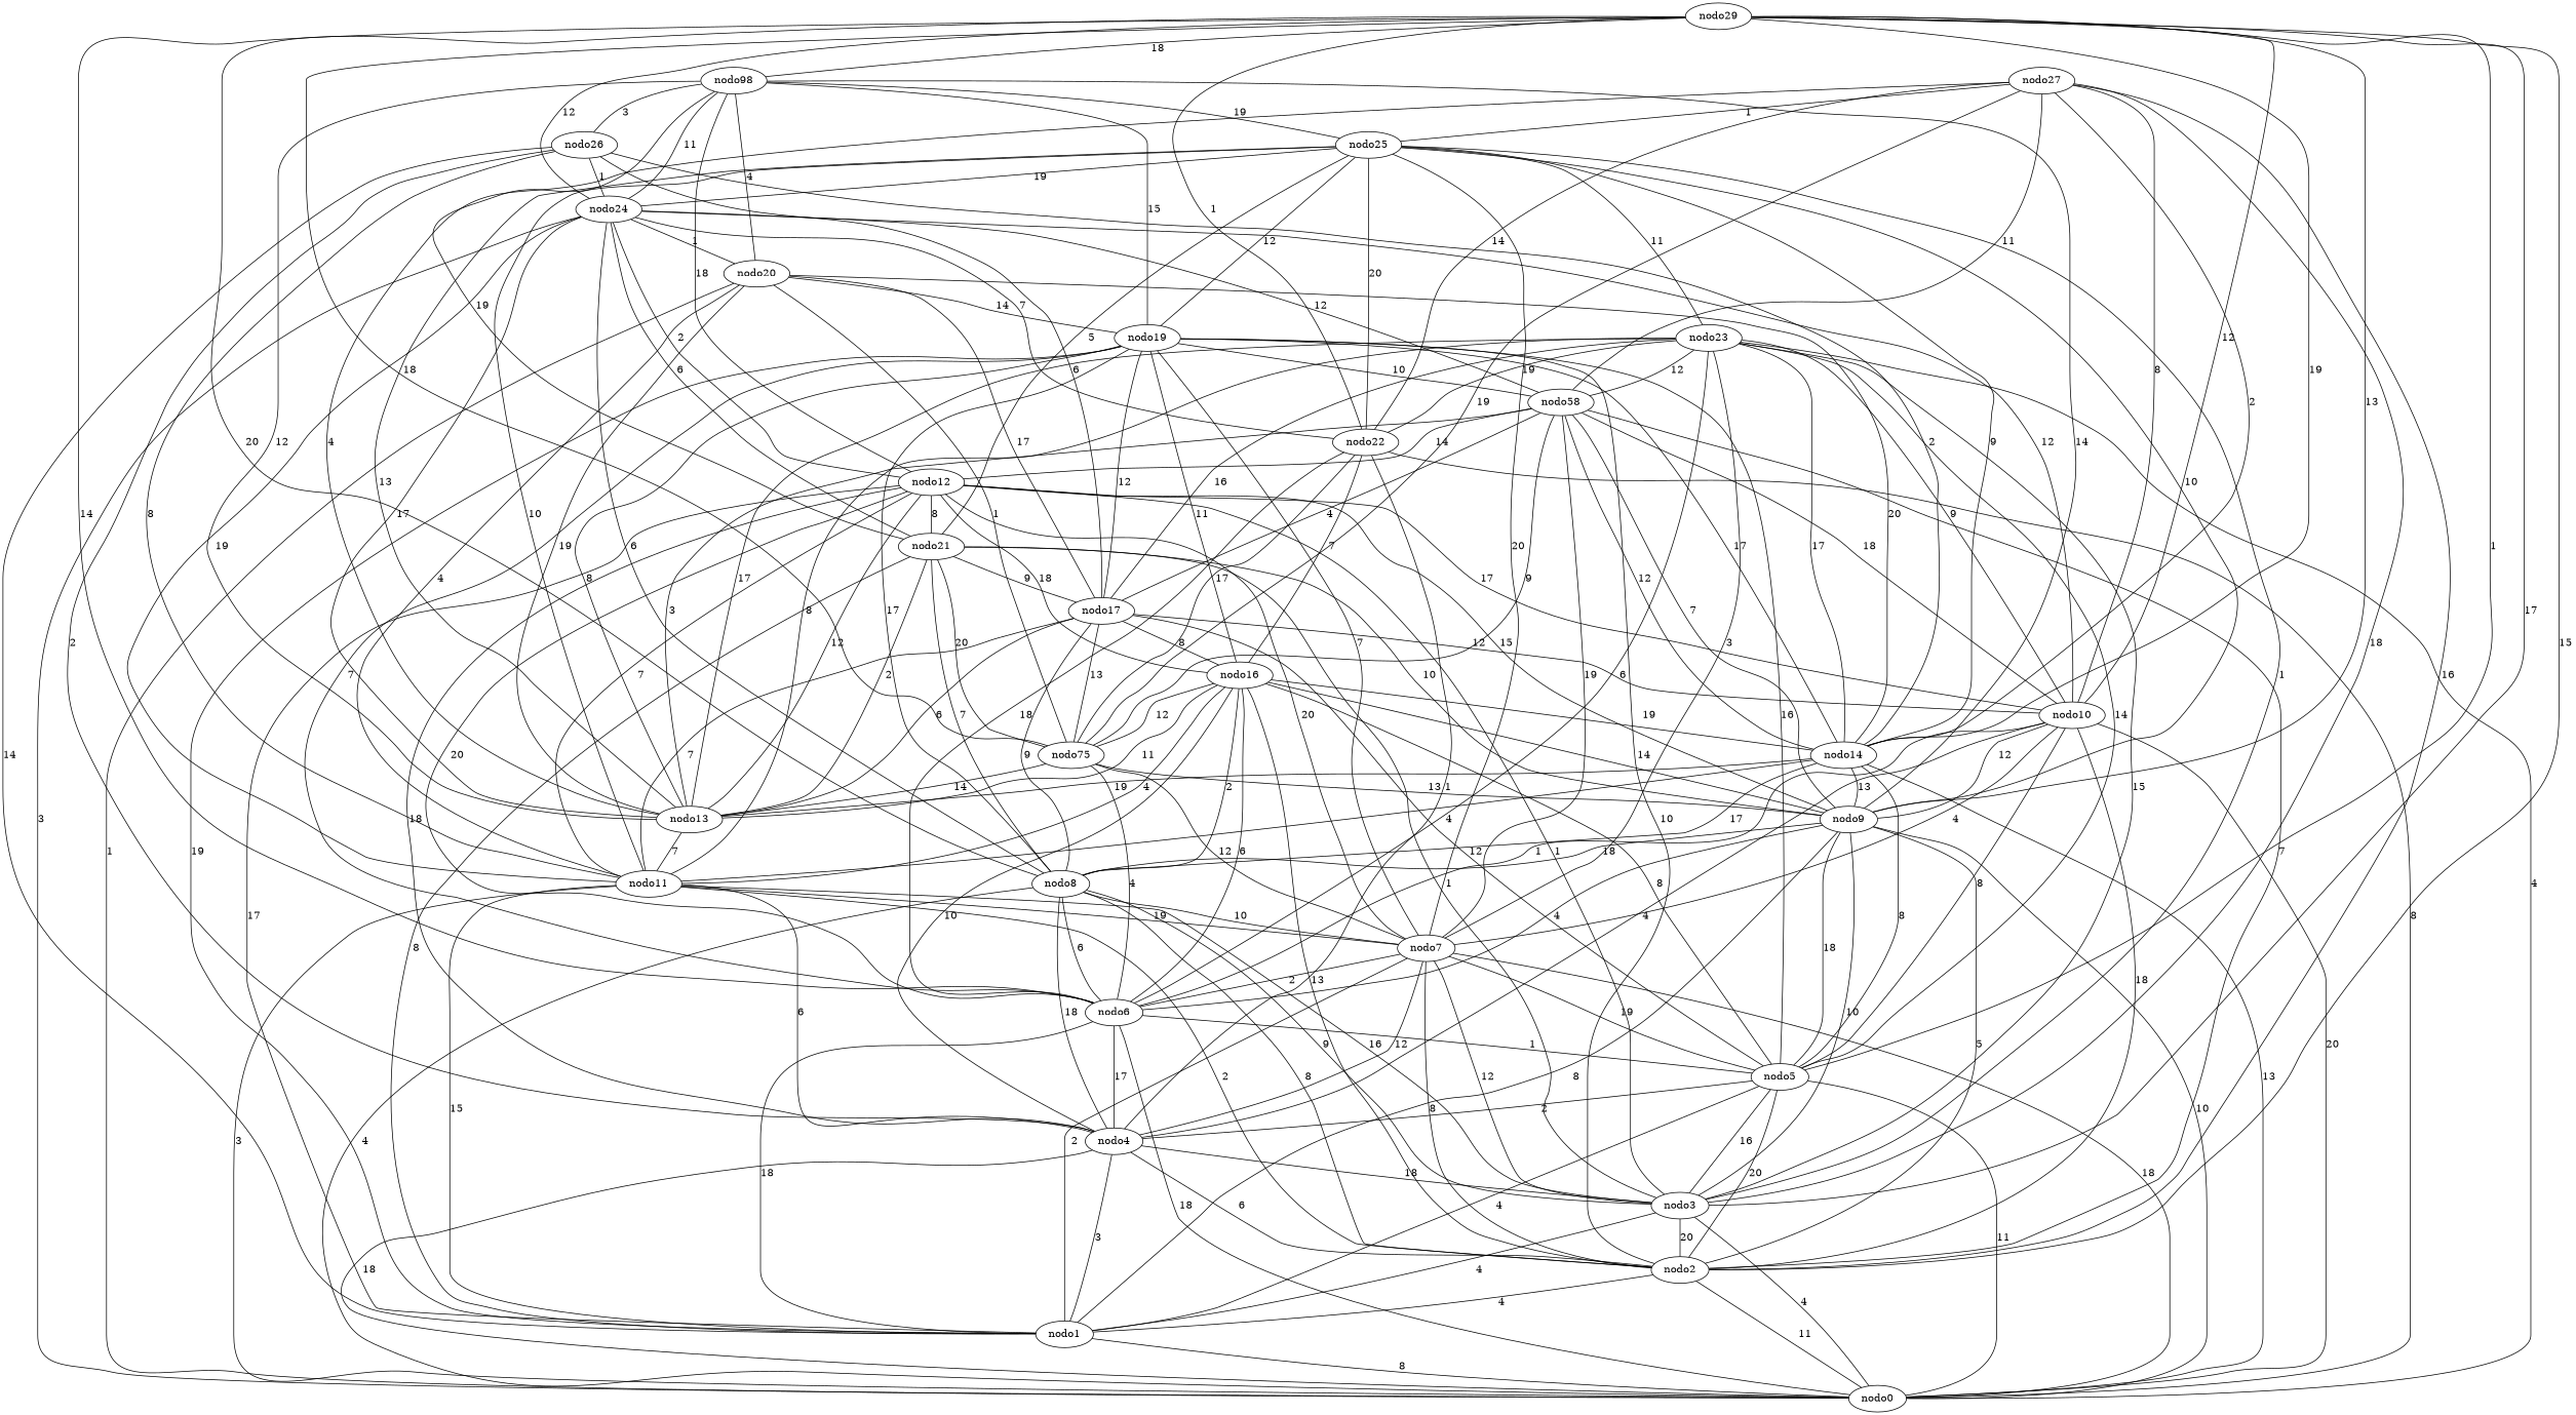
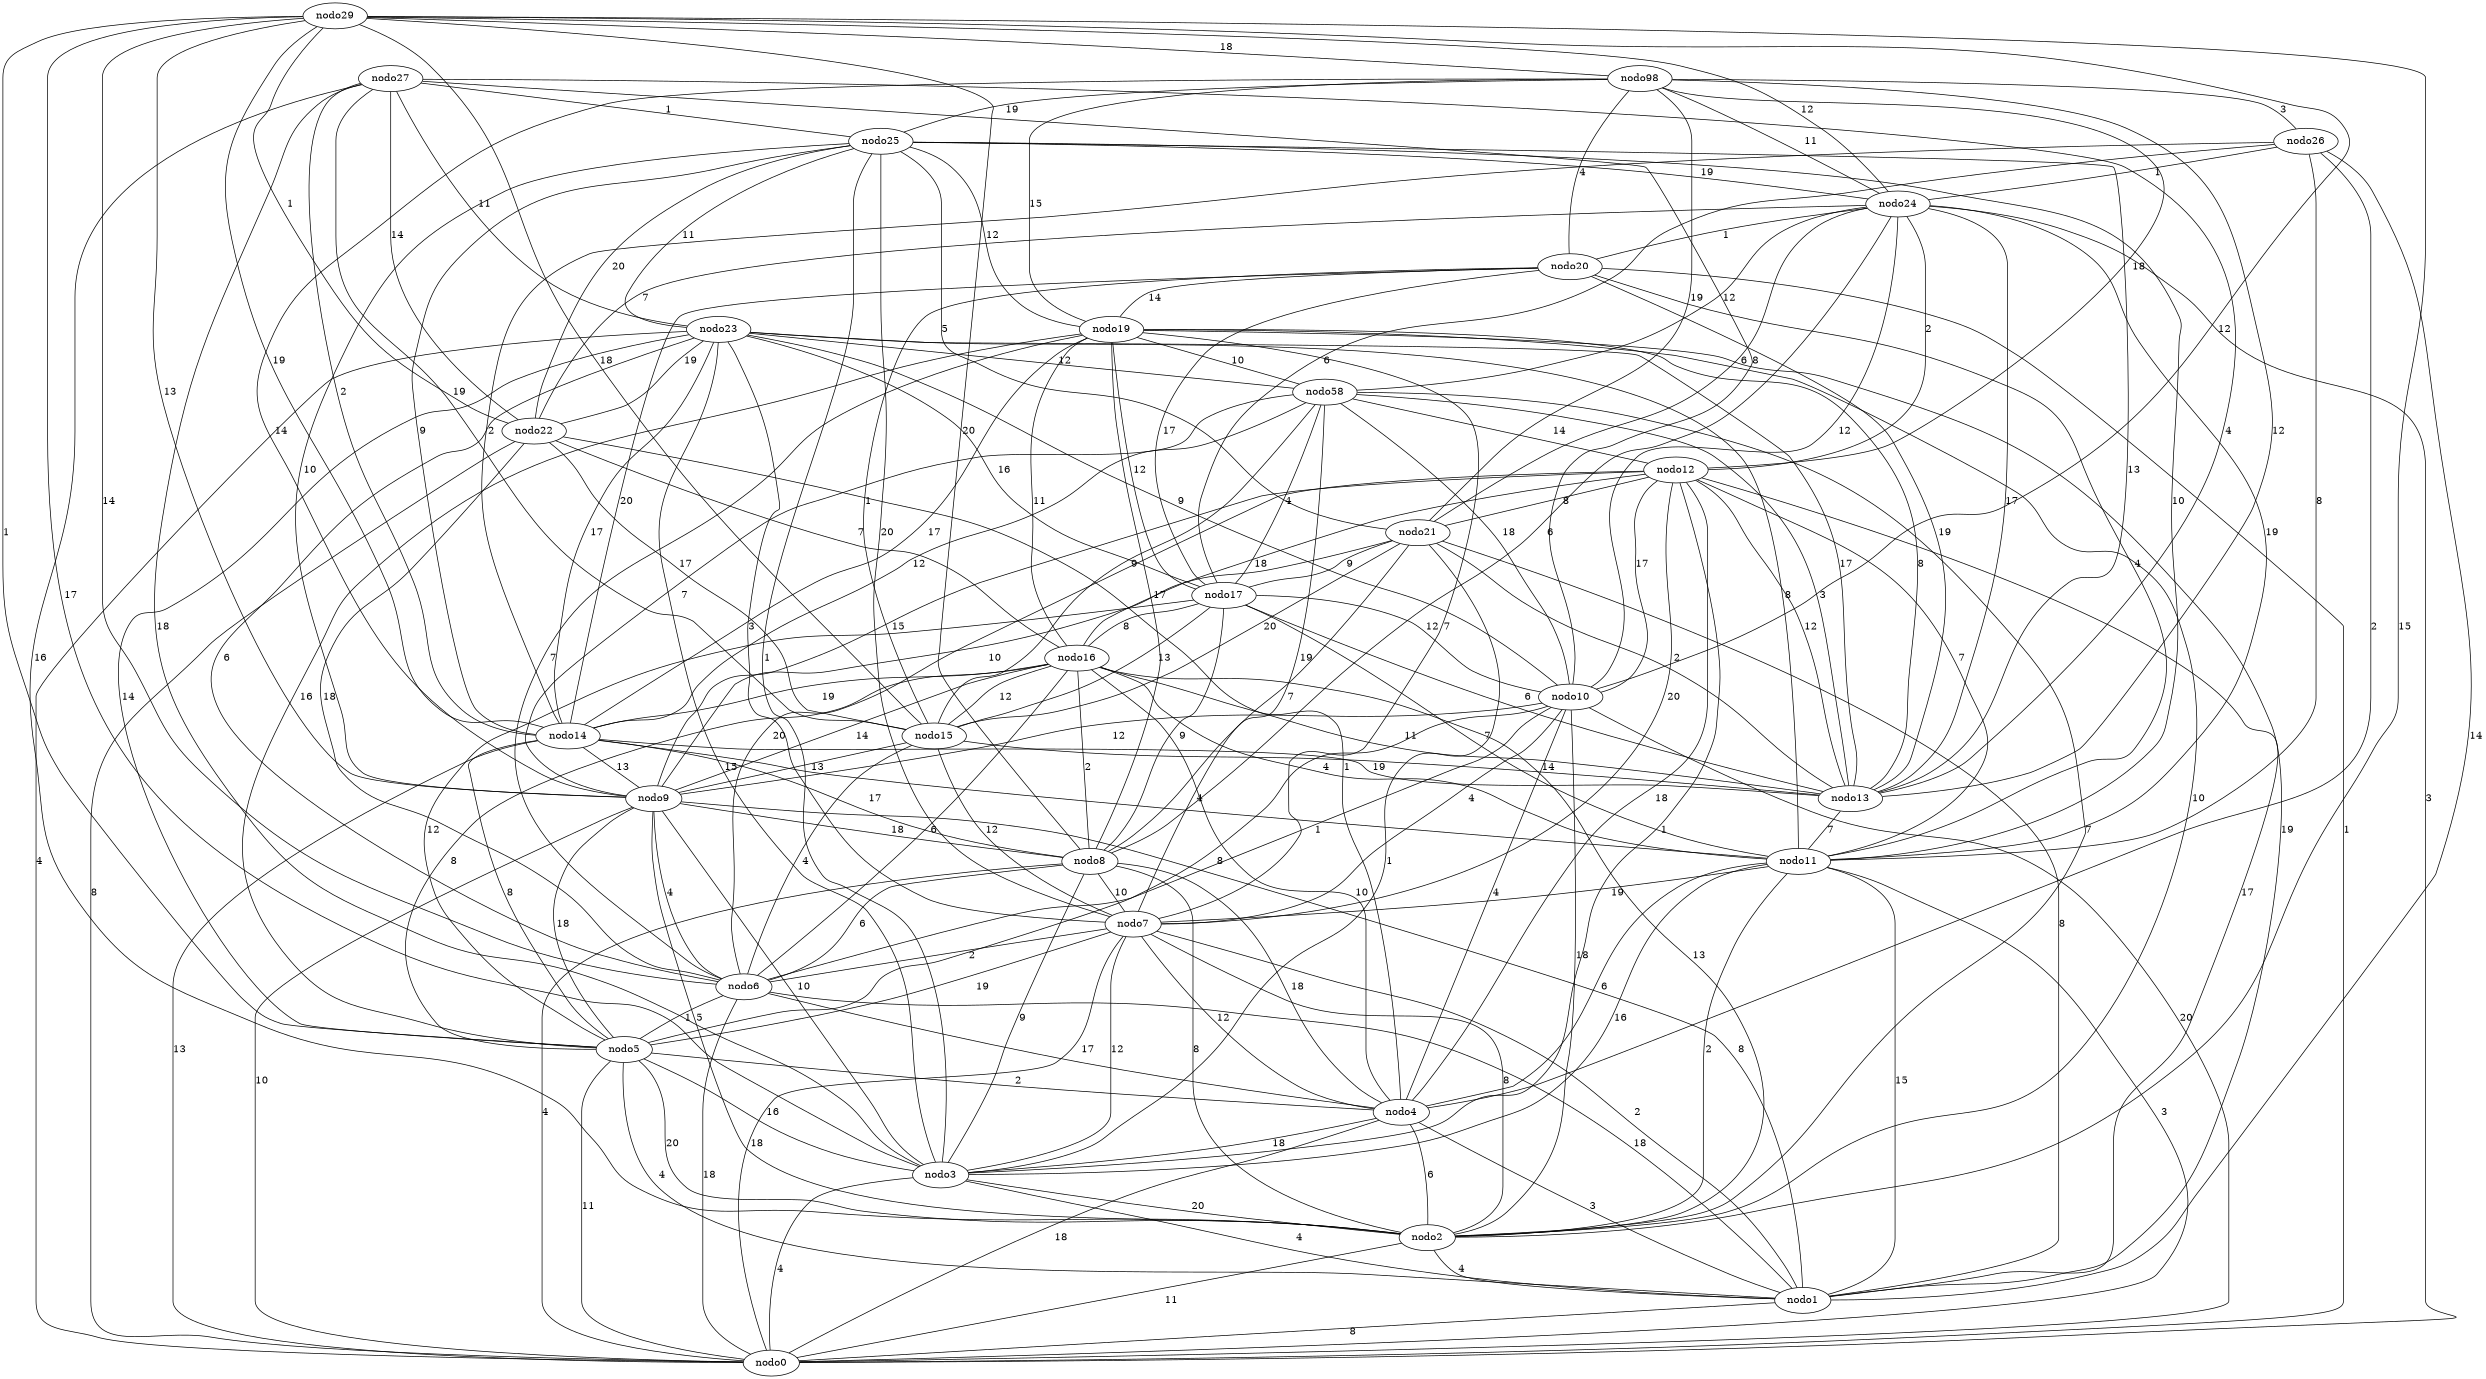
  graph {
    n1 [label=nodo0]
    n2 [label=nodo1]
    n3 [label=nodo2]
    n4 [label=nodo3]
    n5 [label=nodo4]
    n6 [label=nodo5]
    n7 [label=nodo6]
    n8 [label=nodo7]
    n9 [label=nodo8]
    n10 [label=nodo9]
    n11 [label=nodo10]
    n12 [label=nodo11]
    n13 [label=nodo12]
    n14 [label=nodo21]
    n15 [label=nodo13]
    n16 [label=nodo14]
-   n17 [label=nodo75]
+   n17 [label=nodo15]
    n18 [label=nodo16]
    n19 [label=nodo17]
    n20 [label=nodo58]
    n21 [label=nodo19]
    n22 [label=nodo20]
    n23 [label=nodo22]
    n24 [label=nodo23]
    n25 [label=nodo24]
    n26 [label=nodo25]
    n27 [label=nodo26]
    n28 [label=nodo27]
    n29 [label=nodo98]
    n30 [label=nodo29]
    n2 -- n1 [label=8]
    n3 -- n1 [label=11]
    n3 -- n2 [label=4]
    n4 -- n1 [label=4]
    n4 -- n2 [label=4]
    n4 -- n3 [label=20]
    n5 -- n1 [label=18]
    n5 -- n2 [label=3]
    n5 -- n3 [label=6]
    n5 -- n4 [label=18]
    n6 -- n1 [label=11]
    n6 -- n2 [label=4]
    n6 -- n3 [label=20]
    n6 -- n4 [label=16]
    n6 -- n5 [label=2]
    n7 -- n1 [label=18]
    n7 -- n2 [label=18]
    n7 -- n5 [label=17]
    n7 -- n6 [label=1]
    n8 -- n1 [label=18]
    n8 -- n2 [label=2]
    n8 -- n3 [label=8]
    n8 -- n4 [label=12]
    n8 -- n5 [label=12]
    n8 -- n6 [label=19]
    n8 -- n7 [label=2]
    n9 -- n1 [label=4]
    n9 -- n3 [label=8]
    n9 -- n4 [label=9]
    n9 -- n5 [label=18]
    n9 -- n7 [label=6]
    n9 -- n8 [label=10]
    n10 -- n1 [label=10]
    n10 -- n2 [label=8]
    n10 -- n3 [label=5]
    n10 -- n4 [label=10]
    n10 -- n6 [label=18]
    n10 -- n7 [label=4]
    n10 -- n9 [label=18]
    n11 -- n1 [label=20]
    n11 -- n3 [label=18]
    n11 -- n5 [label=4]
    n11 -- n6 [label=8]
    n11 -- n7 [label=1]
    n11 -- n8 [label=4]
    n11 -- n10 [label=12]
    n12 -- n1 [label=3]
    n12 -- n2 [label=15]
    n12 -- n3 [label=2]
    n12 -- n4 [label=16]
    n12 -- n5 [label=6]
    n12 -- n8 [label=19]
    n13 -- n2 [label=17]
    n13 -- n4 [label=1]
    n13 -- n5 [label=18]
    n13 -- n7 [label=20]
    n13 -- n8 [label=20]
    n13 -- n10 [label=15]
    n13 -- n11 [label=17]
    n13 -- n12 [label=7]
    n13 -- n14 [label=8]
    n14 -- n2 [label=8]
    n14 -- n4 [label=1]
    n14 -- n9 [label=7]
    n14 -- n10 [label=10]
    n14 -- n15 [label=2]
    n14 -- n17 [label=20]
    n14 -- n19 [label=9]
    n15 -- n12 [label=7]
    n15 -- n13 [label=12]
    n16 -- n1 [label=13]
    n16 -- n6 [label=8]
    n16 -- n9 [label=17]
    n16 -- n10 [label=13]
    n16 -- n12 [label=4]
    n16 -- n15 [label=19]
    n17 -- n7 [label=4]
    n17 -- n8 [label=12]
    n17 -- n10 [label=13]
    n17 -- n15 [label=14]
    n18 -- n3 [label=13]
    n18 -- n5 [label=10]
    n18 -- n6 [label=8]
    n18 -- n7 [label=6]
    n18 -- n9 [label=2]
    n18 -- n10 [label=14]
    n18 -- n12 [label=4]
    n18 -- n13 [label=18]
    n18 -- n15 [label=11]
    n18 -- n16 [label=19]
    n18 -- n17 [label=12]
    n19 -- n6 [label=12]
    n19 -- n9 [label=9]
    n19 -- n11 [label=12]
    n19 -- n12 [label=7]
    n19 -- n15 [label=6]
    n19 -- n17 [label=13]
    n19 -- n18 [label=8]
    n20 -- n3 [label=7]
    n20 -- n8 [label=19]
    n20 -- n10 [label=7]
    n20 -- n11 [label=18]
    n20 -- n13 [label=14]
    n20 -- n15 [label=3]
    n20 -- n16 [label=12]
    n20 -- n17 [label=9]
    n20 -- n19 [label=4]
    n21 -- n2 [label=19]
    n21 -- n3 [label=10]
    n21 -- n6 [label=16]
    n21 -- n7 [label=7]
    n21 -- n8 [label=7]
    n21 -- n9 [label=17]
    n21 -- n15 [label=8]
    n21 -- n16 [label=17]
    n21 -- n18 [label=11]
    n21 -- n19 [label=12]
    n21 -- n20 [label=10]
    n22 -- n1 [label=1]
    n22 -- n12 [label=4]
    n22 -- n15 [label=19]
    n22 -- n16 [label=20]
    n22 -- n17 [label=1]
    n22 -- n19 [label=17]
    n22 -- n21 [label=14]
    n23 -- n1 [label=8]
    n23 -- n5 [label=1]
    n23 -- n7 [label=18]
    n23 -- n17 [label=17]
    n23 -- n18 [label=7]
    n24 -- n1 [label=4]
    n24 -- n4 [label=15]
    n24 -- n6 [label=14]
    n24 -- n7 [label=6]
    n24 -- n8 [label=3]
    n24 -- n11 [label=9]
    n24 -- n12 [label=8]
    n24 -- n15 [label=17]
    n24 -- n16 [label=17]
    n24 -- n19 [label=16]
    n24 -- n20 [label=12]
    n24 -- n23 [label=19]
    n25 -- n1 [label=3]
    n25 -- n9 [label=6]
    n25 -- n11 [label=12]
    n25 -- n12 [label=19]
    n25 -- n13 [label=2]
    n25 -- n14 [label=6]
    n25 -- n15 [label=17]
    n25 -- n20 [label=12]
    n25 -- n22 [label=1]
    n25 -- n23 [label=7]
    n26 -- n4 [label=1]
    n26 -- n8 [label=20]
    n26 -- n10 [label=10]
    n26 -- n12 [label=10]
    n26 -- n14 [label=5]
    n26 -- n15 [label=13]
    n26 -- n16 [label=9]
    n26 -- n21 [label=12]
    n26 -- n23 [label=20]
    n26 -- n24 [label=11]
    n26 -- n25 [label=19]
    n27 -- n2 [label=14]
    n27 -- n5 [label=2]
    n27 -- n12 [label=8]
    n27 -- n16 [label=2]
    n27 -- n19 [label=6]
    n27 -- n25 [label=1]
    n28 -- n3 [label=16]
    n28 -- n4 [label=18]
    n28 -- n11 [label=8]
    n28 -- n15 [label=4]
    n28 -- n16 [label=2]
    n28 -- n17 [label=19]
-   n28 -- n20 [label=11]
+   n28 -- n24 [label=11]
    n28 -- n23 [label=14]
    n28 -- n26 [label=1]
    n29 -- n10 [label=14]
    n29 -- n13 [label=18]
    n29 -- n14 [label=19]
    n29 -- n15 [label=12]
    n29 -- n21 [label=15]
    n29 -- n22 [label=4]
    n29 -- n25 [label=11]
    n29 -- n26 [label=19]
    n29 -- n27 [label=3]
    n30 -- n3 [label=15]
    n30 -- n4 [label=17]
    n30 -- n6 [label=1]
    n30 -- n7 [label=14]
    n30 -- n9 [label=20]
    n30 -- n10 [label=13]
    n30 -- n11 [label=12]
    n30 -- n16 [label=19]
    n30 -- n17 [label=18]
    n30 -- n23 [label=1]
    n30 -- n25 [label=12]
    n30 -- n29 [label=18]
  }
